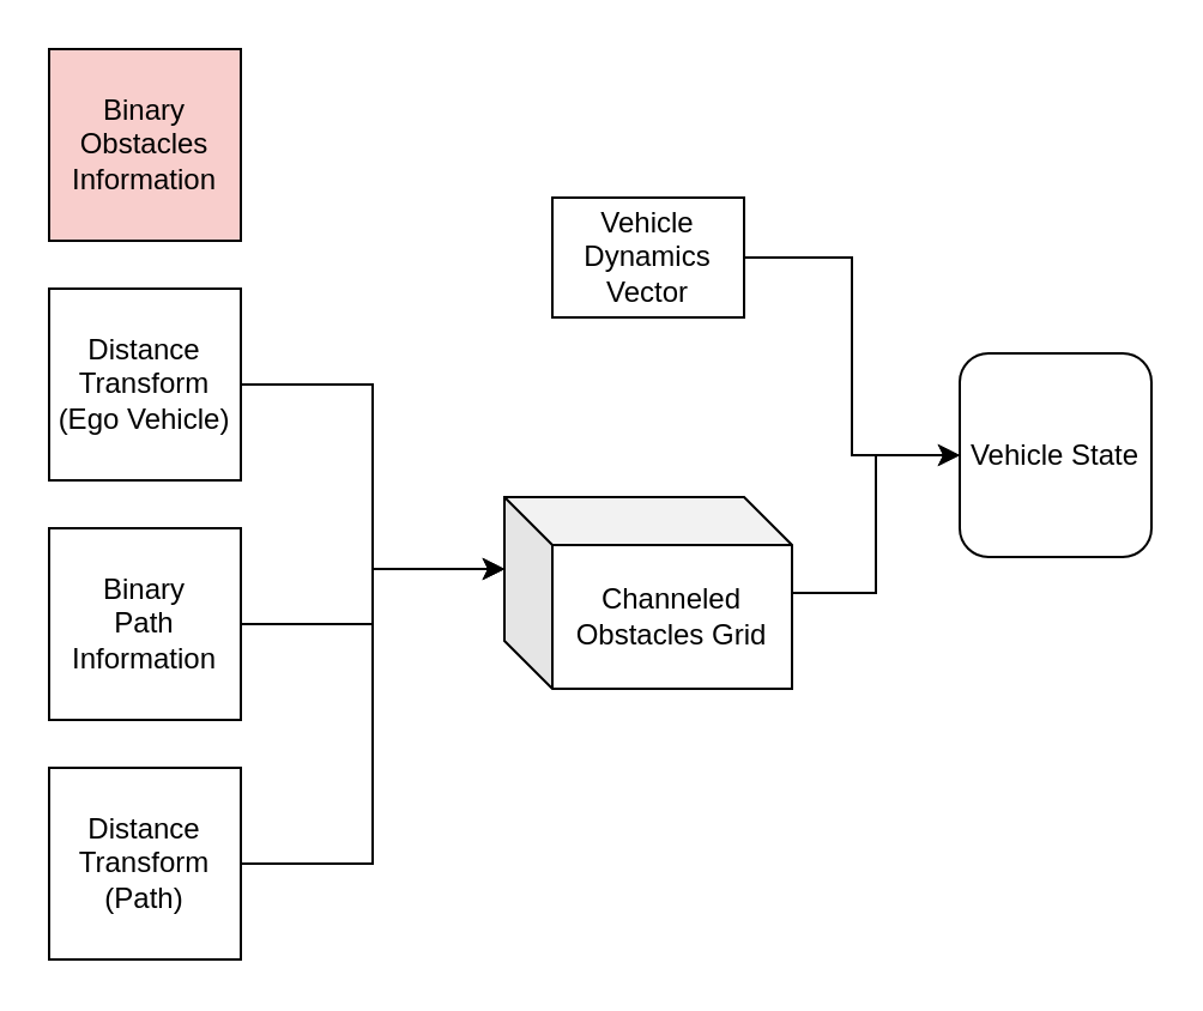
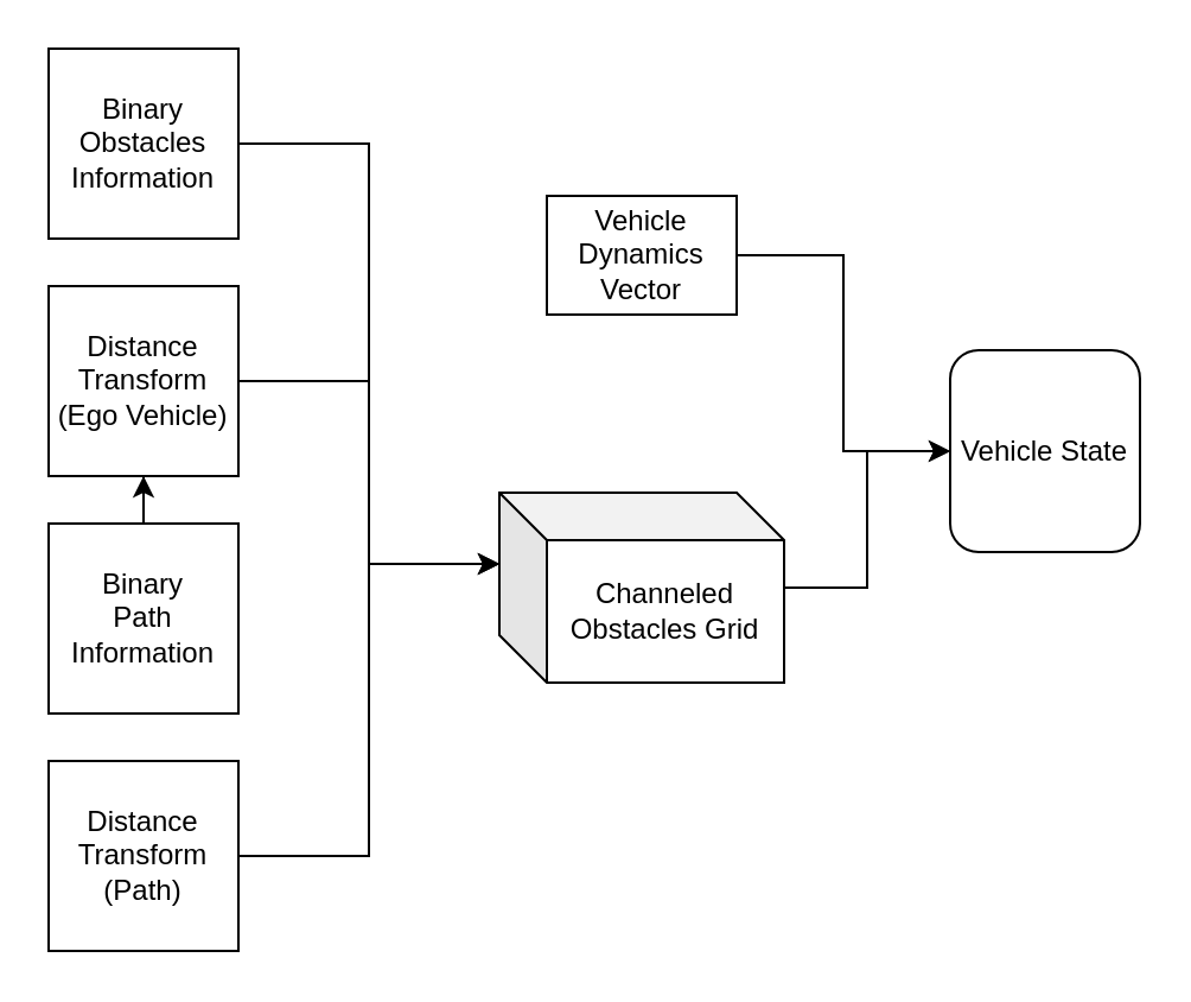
  <mxCell id="0" />
  <mxCell id="1" parent="0" />
- <mxCell id="2" value="Binary Obstacles Information" style="whiteSpace=wrap;html=1;aspect=fixed;fillColor=#f8cecc;" vertex="1" parent="1"><mxGeometry x="20" y="20" width="80" height="80" as="geometry" /></mxCell>
+ <mxCell id="2" value="Binary Obstacles Information" style="whiteSpace=wrap;html=1;aspect=fixed;" vertex="1" parent="1"><mxGeometry x="20" y="20" width="80" height="80" as="geometry" /></mxCell>
  <mxCell id="3" value="Distance Transform (Ego Vehicle)" style="whiteSpace=wrap;html=1;aspect=fixed;" vertex="1" parent="1"><mxGeometry x="20" y="120" width="80" height="80" as="geometry" /></mxCell>
  <mxCell id="4" value="Binary&lt;div&gt;Path Information&lt;/div&gt;" style="whiteSpace=wrap;html=1;aspect=fixed;" vertex="1" parent="1"><mxGeometry x="20" y="220" width="80" height="80" as="geometry" /></mxCell>
  <mxCell id="5" value="Distance Transform (Path)" style="whiteSpace=wrap;html=1;aspect=fixed;" vertex="1" parent="1"><mxGeometry x="20" y="320" width="80" height="80" as="geometry" /></mxCell>
  <mxCell id="6" style="edgeStyle=orthogonalEdgeStyle;rounded=0;orthogonalLoop=1;jettySize=auto;html=1;entryX=0;entryY=0.5;entryDx=0;entryDy=0;" edge="1" parent="1" source="7" target="14"><mxGeometry relative="1" as="geometry" /></mxCell>
  <mxCell id="7" value="Channeled Obstacles Grid" style="shape=cube;whiteSpace=wrap;html=1;boundedLbl=1;backgroundOutline=1;darkOpacity=0.05;darkOpacity2=0.1;" vertex="1" parent="1"><mxGeometry x="210" y="207" width="120" height="80" as="geometry" /></mxCell>
+ <mxCell id="8" style="edgeStyle=orthogonalEdgeStyle;rounded=0;orthogonalLoop=1;jettySize=auto;html=1;entryX=0;entryY=0;entryDx=0;entryDy=30;entryPerimeter=0;" edge="1" parent="1" source="2" target="7"><mxGeometry relative="1" as="geometry" /></mxCell>
  <mxCell id="9" style="edgeStyle=orthogonalEdgeStyle;rounded=0;orthogonalLoop=1;jettySize=auto;html=1;entryX=0;entryY=0;entryDx=0;entryDy=30;entryPerimeter=0;" edge="1" parent="1" source="3" target="7"><mxGeometry relative="1" as="geometry" /></mxCell>
- <mxCell id="10" style="edgeStyle=orthogonalEdgeStyle;rounded=0;orthogonalLoop=1;jettySize=auto;html=1;entryX=0;entryY=0;entryDx=0;entryDy=30;entryPerimeter=0;" edge="1" parent="1" source="4" target="7"><mxGeometry relative="1" as="geometry" /></mxCell>
+ <mxCell id="10" style="edgeStyle=orthogonalEdgeStyle;rounded=0;orthogonalLoop=1;jettySize=auto;html=1;" edge="1" parent="1" source="4" target="3"><mxGeometry relative="1" as="geometry" /></mxCell>
  <mxCell id="11" style="edgeStyle=orthogonalEdgeStyle;rounded=0;orthogonalLoop=1;jettySize=auto;html=1;entryX=0;entryY=0;entryDx=0;entryDy=30;entryPerimeter=0;" edge="1" parent="1" source="5" target="7"><mxGeometry relative="1" as="geometry" /></mxCell>
  <mxCell id="12" style="edgeStyle=orthogonalEdgeStyle;rounded=0;orthogonalLoop=1;jettySize=auto;html=1;entryX=0;entryY=0.5;entryDx=0;entryDy=0;" edge="1" parent="1" source="13" target="14"><mxGeometry relative="1" as="geometry" /></mxCell>
  <mxCell id="13" value="Vehicle Dynamics Vector" style="rounded=0;whiteSpace=wrap;html=1;" vertex="1" parent="1"><mxGeometry x="230" y="82" width="80" height="50" as="geometry" /></mxCell>
  <mxCell id="14" value="Vehicle State" style="rounded=1;whiteSpace=wrap;html=1;" vertex="1" parent="1"><mxGeometry x="400" y="147" width="80" height="85" as="geometry" /></mxCell>
